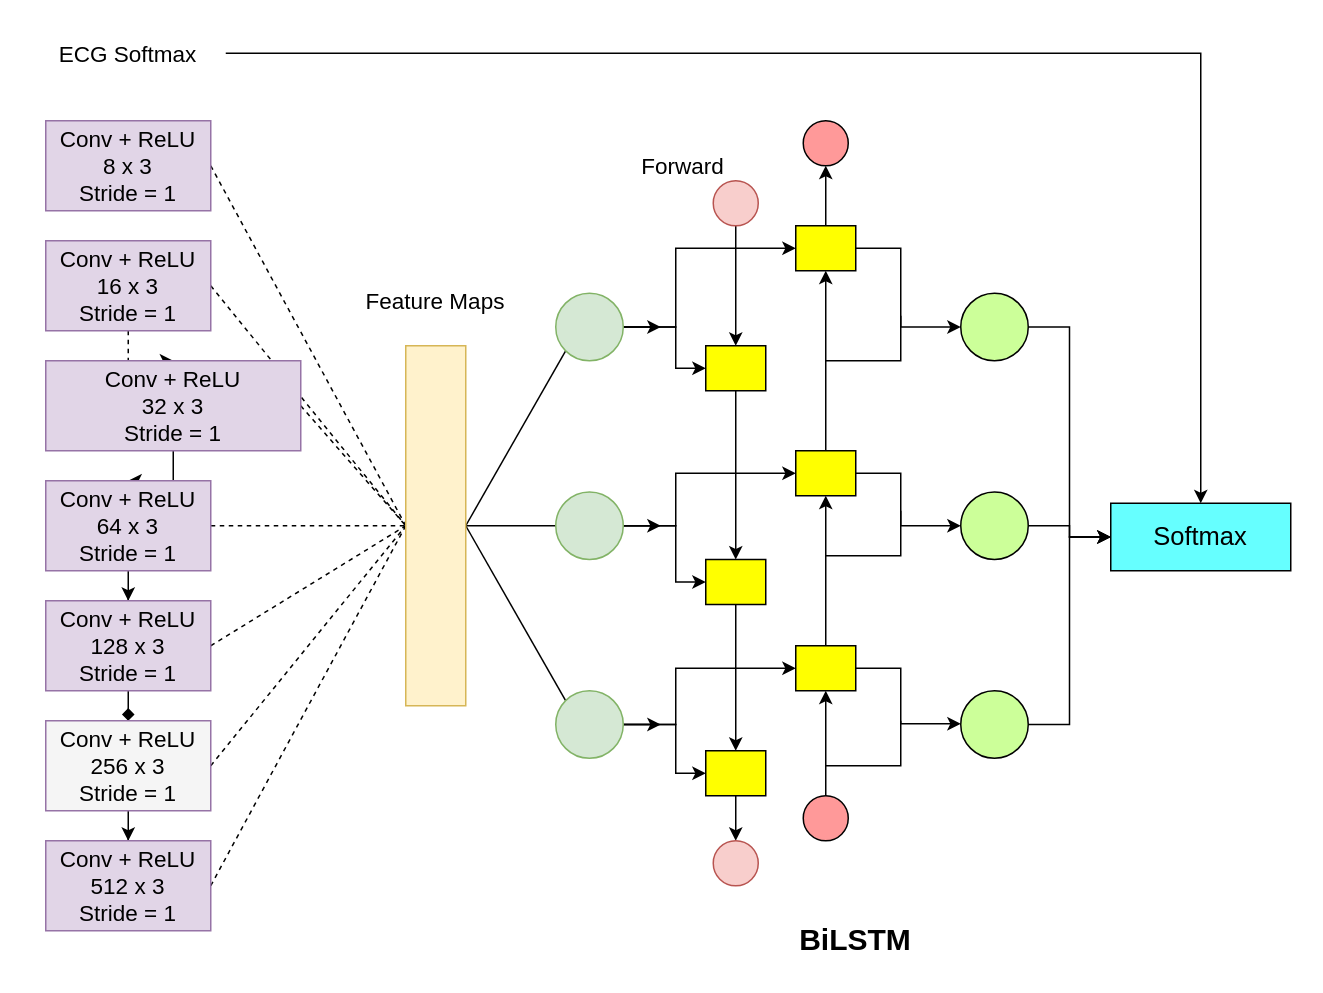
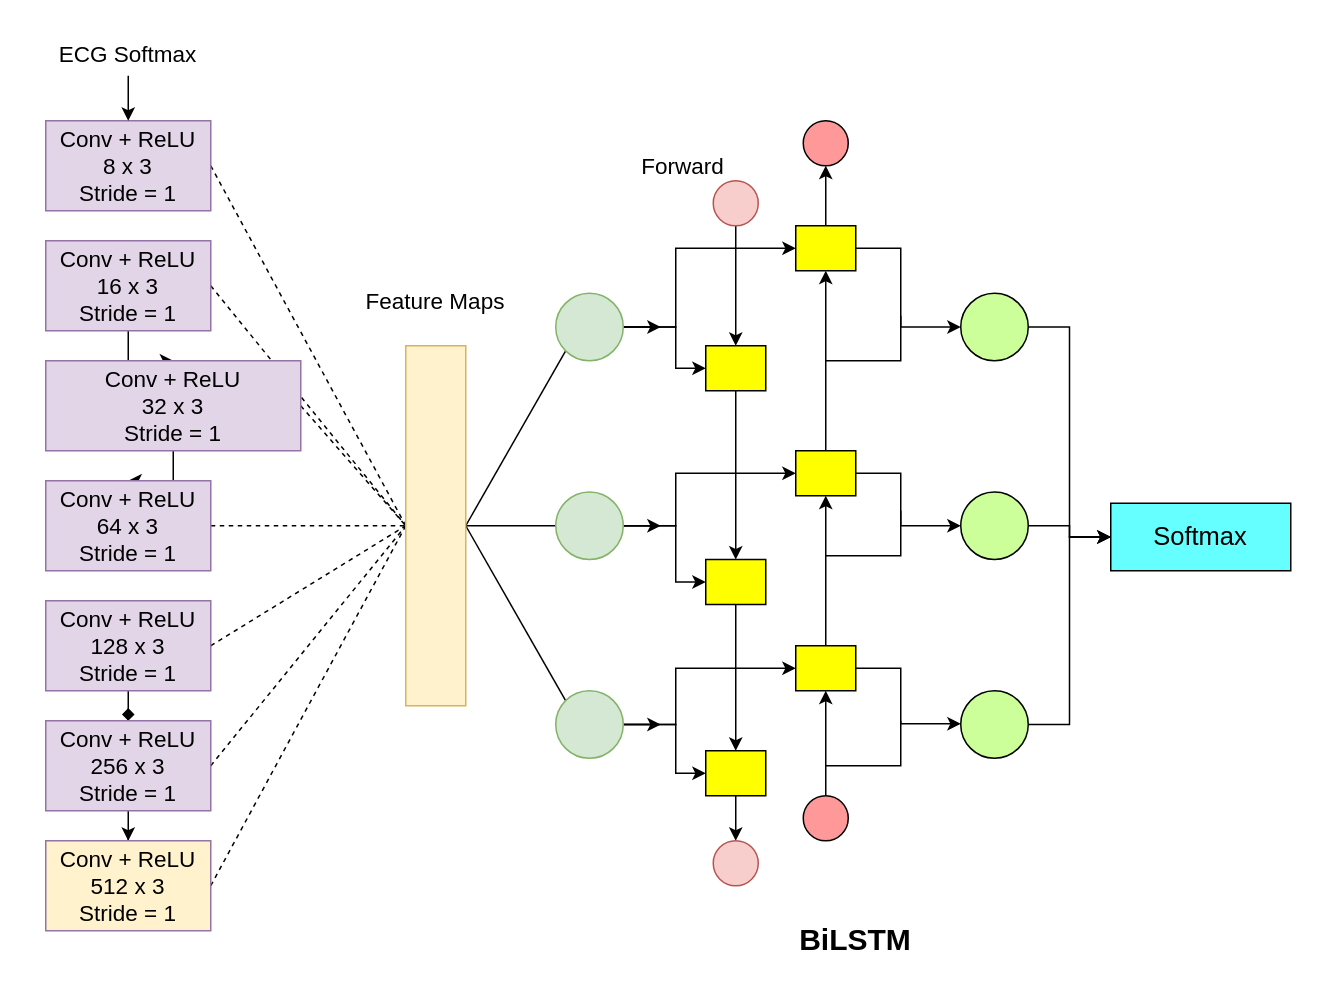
  <mxCell id="0" />
  <mxCell id="1" parent="0" />
  <mxCell id="2" style="rounded=0;orthogonalLoop=1;jettySize=auto;html=1;entryX=0;entryY=0.5;entryDx=0;entryDy=0;exitX=1;exitY=0.5;exitDx=0;exitDy=0;endArrow=none;endFill=0;dashed=1;" edge="1" parent="1" source="3" target="26"><mxGeometry relative="1" as="geometry" /></mxCell>
  <mxCell id="3" value="&lt;font style=&quot;font-size: 15px;&quot;&gt;Conv + ReLU&lt;br&gt;8 x 3&lt;/font&gt;&lt;div&gt;&lt;font style=&quot;font-size: 15px;&quot;&gt;Stride = 1&lt;/font&gt;&lt;/div&gt;" style="rounded=0;whiteSpace=wrap;html=1;fillColor=#e1d5e7;strokeColor=#9673a6;" vertex="1" parent="1"><mxGeometry x="30" y="80" width="110" height="60" as="geometry" /></mxCell>
- <mxCell id="4" style="edgeStyle=orthogonalEdgeStyle;rounded=0;orthogonalLoop=1;jettySize=auto;html=1;entryX=0.5;entryY=0;entryDx=0;entryDy=0;dashed=1;" edge="1" parent="1" source="6" target="9"><mxGeometry relative="1" as="geometry" /></mxCell>
+ <mxCell id="4" style="edgeStyle=orthogonalEdgeStyle;rounded=0;orthogonalLoop=1;jettySize=auto;html=1;entryX=0.5;entryY=0;entryDx=0;entryDy=0;" edge="1" parent="1" source="6" target="9"><mxGeometry relative="1" as="geometry" /></mxCell>
  <mxCell id="5" style="rounded=0;orthogonalLoop=1;jettySize=auto;html=1;entryX=0;entryY=0.5;entryDx=0;entryDy=0;exitX=1;exitY=0.5;exitDx=0;exitDy=0;endArrow=none;endFill=0;dashed=1;" edge="1" parent="1" source="6" target="26"><mxGeometry relative="1" as="geometry" /></mxCell>
  <mxCell id="6" value="&lt;font style=&quot;font-size: 15px;&quot;&gt;Conv + ReLU&lt;br&gt;16 x 3&lt;/font&gt;&lt;div&gt;&lt;font style=&quot;font-size: 15px;&quot;&gt;Stride = 1&lt;/font&gt;&lt;/div&gt;" style="rounded=0;whiteSpace=wrap;html=1;fillColor=#e1d5e7;strokeColor=#9673a6;" vertex="1" parent="1"><mxGeometry x="30" y="160" width="110" height="60" as="geometry" /></mxCell>
  <mxCell id="7" style="edgeStyle=orthogonalEdgeStyle;rounded=0;orthogonalLoop=1;jettySize=auto;html=1;" edge="1" parent="1" source="9" target="12"><mxGeometry relative="1" as="geometry" /></mxCell>
  <mxCell id="8" style="rounded=0;orthogonalLoop=1;jettySize=auto;html=1;entryX=0;entryY=0.5;entryDx=0;entryDy=0;dashed=1;exitX=1;exitY=0.5;exitDx=0;exitDy=0;endArrow=none;endFill=0;" edge="1" parent="1" source="9" target="26"><mxGeometry relative="1" as="geometry" /></mxCell>
  <mxCell id="9" value="&lt;font style=&quot;font-size: 15px;&quot;&gt;Conv + ReLU&lt;br&gt;32&lt;/font&gt;&lt;span style=&quot;font-size: 15px; background-color: transparent; color: light-dark(rgb(0, 0, 0), rgb(255, 255, 255));&quot;&gt;&amp;nbsp;x 3&lt;/span&gt;&lt;div&gt;&lt;div&gt;&lt;font style=&quot;font-size: 15px;&quot;&gt;Stride = 1&lt;/font&gt;&lt;/div&gt;&lt;/div&gt;" style="rounded=0;whiteSpace=wrap;html=1;fillColor=#e1d5e7;strokeColor=#9673a6;" vertex="1" parent="1"><mxGeometry x="30" y="240" width="170" height="60" as="geometry" /></mxCell>
- <mxCell id="10" style="edgeStyle=orthogonalEdgeStyle;rounded=0;orthogonalLoop=1;jettySize=auto;html=1;entryX=0.5;entryY=0;entryDx=0;entryDy=0;" edge="1" parent="1" source="12" target="15"><mxGeometry relative="1" as="geometry" /></mxCell>
  <mxCell id="11" style="rounded=0;orthogonalLoop=1;jettySize=auto;html=1;dashed=1;endArrow=none;endFill=0;" edge="1" parent="1" source="12" target="26"><mxGeometry relative="1" as="geometry" /></mxCell>
  <mxCell id="12" value="&lt;font style=&quot;font-size: 15px;&quot;&gt;Conv + ReLU&lt;br&gt;64 x 3&lt;/font&gt;&lt;div&gt;&lt;font style=&quot;font-size: 15px;&quot;&gt;Stride = 1&lt;/font&gt;&lt;/div&gt;" style="rounded=0;whiteSpace=wrap;html=1;fillColor=#e1d5e7;strokeColor=#9673a6;" vertex="1" parent="1"><mxGeometry x="30" y="320" width="110" height="60" as="geometry" /></mxCell>
  <mxCell id="13" style="edgeStyle=orthogonalEdgeStyle;rounded=0;orthogonalLoop=1;jettySize=auto;html=1;endArrow=diamond;" edge="1" parent="1" source="15" target="18"><mxGeometry relative="1" as="geometry" /></mxCell>
  <mxCell id="14" style="rounded=0;orthogonalLoop=1;jettySize=auto;html=1;dashed=1;endArrow=none;endFill=0;exitX=1;exitY=0.5;exitDx=0;exitDy=0;entryX=0;entryY=0.5;entryDx=0;entryDy=0;" edge="1" parent="1" source="15" target="26"><mxGeometry relative="1" as="geometry" /></mxCell>
  <mxCell id="15" value="&lt;font style=&quot;font-size: 15px;&quot;&gt;Conv + ReLU&lt;br&gt;128 x 3&lt;/font&gt;&lt;div&gt;&lt;font style=&quot;font-size: 15px;&quot;&gt;Stride = 1&lt;/font&gt;&lt;/div&gt;" style="rounded=0;whiteSpace=wrap;html=1;fillColor=#e1d5e7;strokeColor=#9673a6;" vertex="1" parent="1"><mxGeometry x="30" y="400" width="110" height="60" as="geometry" /></mxCell>
  <mxCell id="16" style="edgeStyle=orthogonalEdgeStyle;rounded=0;orthogonalLoop=1;jettySize=auto;html=1;entryX=0.5;entryY=0;entryDx=0;entryDy=0;" edge="1" parent="1" source="18" target="20"><mxGeometry relative="1" as="geometry" /></mxCell>
  <mxCell id="17" style="rounded=0;orthogonalLoop=1;jettySize=auto;html=1;entryX=0;entryY=0.5;entryDx=0;entryDy=0;dashed=1;endArrow=none;endFill=0;exitX=1;exitY=0.5;exitDx=0;exitDy=0;" edge="1" parent="1" source="18" target="26"><mxGeometry relative="1" as="geometry" /></mxCell>
- <mxCell id="18" value="&lt;font style=&quot;font-size: 15px;&quot;&gt;Conv + ReLU&lt;br&gt;256 x 3&lt;/font&gt;&lt;div&gt;&lt;font style=&quot;font-size: 15px;&quot;&gt;Stride = 1&lt;/font&gt;&lt;/div&gt;" style="rounded=0;whiteSpace=wrap;html=1;fillColor=#f5f5f5;strokeColor=#9673a6;" vertex="1" parent="1"><mxGeometry x="30" y="480" width="110" height="60" as="geometry" /></mxCell>
+ <mxCell id="18" value="&lt;font style=&quot;font-size: 15px;&quot;&gt;Conv + ReLU&lt;br&gt;256 x 3&lt;/font&gt;&lt;div&gt;&lt;font style=&quot;font-size: 15px;&quot;&gt;Stride = 1&lt;/font&gt;&lt;/div&gt;" style="rounded=0;whiteSpace=wrap;html=1;fillColor=#e1d5e7;strokeColor=#9673a6;" vertex="1" parent="1"><mxGeometry x="30" y="480" width="110" height="60" as="geometry" /></mxCell>
  <mxCell id="19" style="rounded=0;orthogonalLoop=1;jettySize=auto;html=1;entryX=0;entryY=0.5;entryDx=0;entryDy=0;dashed=1;endArrow=none;endFill=0;exitX=1;exitY=0.5;exitDx=0;exitDy=0;" edge="1" parent="1" source="20" target="26"><mxGeometry relative="1" as="geometry" /></mxCell>
- <mxCell id="20" value="&lt;font style=&quot;font-size: 15px;&quot;&gt;Conv + ReLU&lt;br&gt;512&lt;/font&gt;&lt;span style=&quot;font-size: 15px; background-color: transparent; color: light-dark(rgb(0, 0, 0), rgb(255, 255, 255));&quot;&gt;&amp;nbsp;x 3&lt;/span&gt;&lt;div&gt;&lt;div&gt;&lt;font style=&quot;font-size: 15px;&quot;&gt;Stride = 1&lt;/font&gt;&lt;/div&gt;&lt;/div&gt;" style="rounded=0;whiteSpace=wrap;html=1;fillColor=#e1d5e7;strokeColor=#9673a6;" vertex="1" parent="1"><mxGeometry x="30" y="560" width="110" height="60" as="geometry" /></mxCell>
- <mxCell id="21" style="edgeStyle=orthogonalEdgeStyle;rounded=0;orthogonalLoop=1;jettySize=auto;html=1;" edge="1" parent="1" source="22" target="69"><mxGeometry relative="1" as="geometry" /></mxCell>
+ <mxCell id="20" value="&lt;font style=&quot;font-size: 15px;&quot;&gt;Conv + ReLU&lt;br&gt;512&lt;/font&gt;&lt;span style=&quot;font-size: 15px; background-color: transparent; color: light-dark(rgb(0, 0, 0), rgb(255, 255, 255));&quot;&gt;&amp;nbsp;x 3&lt;/span&gt;&lt;div&gt;&lt;div&gt;&lt;font style=&quot;font-size: 15px;&quot;&gt;Stride = 1&lt;/font&gt;&lt;/div&gt;&lt;/div&gt;" style="rounded=0;whiteSpace=wrap;html=1;fillColor=#fff2cc;strokeColor=#9673a6;" vertex="1" parent="1"><mxGeometry x="30" y="560" width="110" height="60" as="geometry" /></mxCell>
+ <mxCell id="21" style="edgeStyle=orthogonalEdgeStyle;rounded=0;orthogonalLoop=1;jettySize=auto;html=1;entryX=0.5;entryY=0;entryDx=0;entryDy=0;" edge="1" parent="1" source="22" target="3"><mxGeometry relative="1" as="geometry" /></mxCell>
  <mxCell id="22" value="&lt;font style=&quot;font-size: 15px;&quot;&gt;ECG Softmax&lt;/font&gt;" style="text;html=1;align=center;verticalAlign=middle;whiteSpace=wrap;rounded=0;" vertex="1" parent="1"><mxGeometry x="20" y="20" width="130" height="30" as="geometry" /></mxCell>
  <mxCell id="23" style="rounded=0;orthogonalLoop=1;jettySize=auto;html=1;entryX=0;entryY=1;entryDx=0;entryDy=0;exitX=1;exitY=0.5;exitDx=0;exitDy=0;endArrow=none;endFill=0;" edge="1" parent="1" source="26" target="38"><mxGeometry relative="1" as="geometry" /></mxCell>
  <mxCell id="24" style="edgeStyle=orthogonalEdgeStyle;rounded=0;orthogonalLoop=1;jettySize=auto;html=1;entryX=0;entryY=0.5;entryDx=0;entryDy=0;endArrow=none;endFill=0;" edge="1" parent="1" source="26" target="30"><mxGeometry relative="1" as="geometry" /></mxCell>
  <mxCell id="25" style="rounded=0;orthogonalLoop=1;jettySize=auto;html=1;exitX=1;exitY=0.5;exitDx=0;exitDy=0;entryX=0;entryY=0;entryDx=0;entryDy=0;endArrow=none;endFill=0;" edge="1" parent="1" source="26" target="34"><mxGeometry relative="1" as="geometry" /></mxCell>
  <mxCell id="26" value="" style="rounded=0;whiteSpace=wrap;html=1;fillColor=#fff2cc;strokeColor=#d6b656;" vertex="1" parent="1"><mxGeometry x="270" y="230" width="40" height="240" as="geometry" /></mxCell>
  <mxCell id="27" style="edgeStyle=orthogonalEdgeStyle;rounded=0;orthogonalLoop=1;jettySize=auto;html=1;entryX=0;entryY=0.5;entryDx=0;entryDy=0;" edge="1" parent="1" source="30" target="48"><mxGeometry relative="1" as="geometry"><Array as="points"><mxPoint x="450" y="350" /><mxPoint x="450" y="315" /></Array></mxGeometry></mxCell>
  <mxCell id="28" style="edgeStyle=orthogonalEdgeStyle;rounded=0;orthogonalLoop=1;jettySize=auto;html=1;entryX=0;entryY=0.5;entryDx=0;entryDy=0;" edge="1" parent="1" source="30" target="45"><mxGeometry relative="1" as="geometry"><Array as="points"><mxPoint x="450" y="350" /><mxPoint x="450" y="388" /></Array></mxGeometry></mxCell>
  <mxCell id="29" style="edgeStyle=orthogonalEdgeStyle;rounded=0;orthogonalLoop=1;jettySize=auto;html=1;" edge="1" parent="1" source="30"><mxGeometry relative="1" as="geometry"><mxPoint x="440" y="350" as="targetPoint" /></mxGeometry></mxCell>
  <mxCell id="30" value="" style="ellipse;whiteSpace=wrap;html=1;aspect=fixed;fillColor=#d5e8d4;strokeColor=#82b366;" vertex="1" parent="1"><mxGeometry x="370" y="327.5" width="45" height="45" as="geometry" /></mxCell>
  <mxCell id="31" style="edgeStyle=orthogonalEdgeStyle;rounded=0;orthogonalLoop=1;jettySize=auto;html=1;entryX=0;entryY=0.5;entryDx=0;entryDy=0;" edge="1" parent="1" source="34" target="43"><mxGeometry relative="1" as="geometry"><Array as="points"><mxPoint x="450" y="483" /><mxPoint x="450" y="445" /></Array></mxGeometry></mxCell>
  <mxCell id="32" style="edgeStyle=orthogonalEdgeStyle;rounded=0;orthogonalLoop=1;jettySize=auto;html=1;entryX=0;entryY=0.5;entryDx=0;entryDy=0;" edge="1" parent="1" source="34" target="40"><mxGeometry relative="1" as="geometry"><Array as="points"><mxPoint x="450" y="483" /><mxPoint x="450" y="515" /></Array></mxGeometry></mxCell>
  <mxCell id="33" style="edgeStyle=orthogonalEdgeStyle;rounded=0;orthogonalLoop=1;jettySize=auto;html=1;" edge="1" parent="1" source="34"><mxGeometry relative="1" as="geometry"><mxPoint x="440" y="482.5" as="targetPoint" /></mxGeometry></mxCell>
  <mxCell id="34" value="" style="ellipse;whiteSpace=wrap;html=1;aspect=fixed;fillColor=#d5e8d4;strokeColor=#82b366;" vertex="1" parent="1"><mxGeometry x="370" y="460" width="45" height="45" as="geometry" /></mxCell>
  <mxCell id="35" style="edgeStyle=orthogonalEdgeStyle;rounded=0;orthogonalLoop=1;jettySize=auto;html=1;entryX=0;entryY=0.5;entryDx=0;entryDy=0;" edge="1" parent="1" source="38" target="53"><mxGeometry relative="1" as="geometry"><Array as="points"><mxPoint x="450" y="218" /><mxPoint x="450" y="165" /></Array></mxGeometry></mxCell>
  <mxCell id="36" style="edgeStyle=orthogonalEdgeStyle;rounded=0;orthogonalLoop=1;jettySize=auto;html=1;" edge="1" parent="1" source="38" target="50"><mxGeometry relative="1" as="geometry"><Array as="points"><mxPoint x="450" y="218" /><mxPoint x="450" y="245" /></Array></mxGeometry></mxCell>
  <mxCell id="37" style="edgeStyle=orthogonalEdgeStyle;rounded=0;orthogonalLoop=1;jettySize=auto;html=1;" edge="1" parent="1" source="38"><mxGeometry relative="1" as="geometry"><mxPoint x="440" y="217.5" as="targetPoint" /></mxGeometry></mxCell>
  <mxCell id="38" value="" style="ellipse;whiteSpace=wrap;html=1;aspect=fixed;fillColor=#d5e8d4;strokeColor=#82b366;" vertex="1" parent="1"><mxGeometry x="370" y="195" width="45" height="45" as="geometry" /></mxCell>
  <mxCell id="39" style="edgeStyle=orthogonalEdgeStyle;rounded=0;orthogonalLoop=1;jettySize=auto;html=1;" edge="1" parent="1" source="40" target="63"><mxGeometry relative="1" as="geometry" /></mxCell>
  <mxCell id="40" value="" style="rounded=0;whiteSpace=wrap;html=1;fillColor=#FFFF00;" vertex="1" parent="1"><mxGeometry x="470" y="500" width="40" height="30" as="geometry" /></mxCell>
  <mxCell id="41" style="edgeStyle=orthogonalEdgeStyle;rounded=0;orthogonalLoop=1;jettySize=auto;html=1;" edge="1" parent="1" source="43" target="48"><mxGeometry relative="1" as="geometry" /></mxCell>
  <mxCell id="42" style="edgeStyle=orthogonalEdgeStyle;rounded=0;orthogonalLoop=1;jettySize=auto;html=1;" edge="1" parent="1" source="43" target="57"><mxGeometry relative="1" as="geometry"><Array as="points"><mxPoint x="600" y="445" /><mxPoint x="600" y="482" /></Array></mxGeometry></mxCell>
  <mxCell id="43" value="" style="rounded=0;whiteSpace=wrap;html=1;fillColor=#FFFF00;" vertex="1" parent="1"><mxGeometry x="530" y="430" width="40" height="30" as="geometry" /></mxCell>
  <mxCell id="44" style="edgeStyle=orthogonalEdgeStyle;rounded=0;orthogonalLoop=1;jettySize=auto;html=1;entryX=0.5;entryY=0;entryDx=0;entryDy=0;" edge="1" parent="1" source="45" target="40"><mxGeometry relative="1" as="geometry" /></mxCell>
  <mxCell id="45" value="" style="rounded=0;whiteSpace=wrap;html=1;fillColor=#FFFF00;" vertex="1" parent="1"><mxGeometry x="470" y="372.5" width="40" height="30" as="geometry" /></mxCell>
  <mxCell id="46" style="edgeStyle=orthogonalEdgeStyle;rounded=0;orthogonalLoop=1;jettySize=auto;html=1;entryX=0.5;entryY=1;entryDx=0;entryDy=0;" edge="1" parent="1" source="48" target="53"><mxGeometry relative="1" as="geometry" /></mxCell>
  <mxCell id="47" style="edgeStyle=orthogonalEdgeStyle;rounded=0;orthogonalLoop=1;jettySize=auto;html=1;" edge="1" parent="1" source="48" target="55"><mxGeometry relative="1" as="geometry"><Array as="points"><mxPoint x="600" y="315" /><mxPoint x="600" y="350" /></Array></mxGeometry></mxCell>
  <mxCell id="48" value="" style="rounded=0;whiteSpace=wrap;html=1;fillColor=#FFFF00;" vertex="1" parent="1"><mxGeometry x="530" y="300" width="40" height="30" as="geometry" /></mxCell>
  <mxCell id="49" style="edgeStyle=orthogonalEdgeStyle;rounded=0;orthogonalLoop=1;jettySize=auto;html=1;" edge="1" parent="1" source="50" target="45"><mxGeometry relative="1" as="geometry" /></mxCell>
  <mxCell id="50" value="" style="rounded=0;whiteSpace=wrap;html=1;fillColor=#FFFF00;" vertex="1" parent="1"><mxGeometry x="470" y="230" width="40" height="30" as="geometry" /></mxCell>
  <mxCell id="51" style="edgeStyle=orthogonalEdgeStyle;rounded=0;orthogonalLoop=1;jettySize=auto;html=1;" edge="1" parent="1" source="53" target="62"><mxGeometry relative="1" as="geometry" /></mxCell>
  <mxCell id="52" style="edgeStyle=orthogonalEdgeStyle;rounded=0;orthogonalLoop=1;jettySize=auto;html=1;entryX=0;entryY=0.5;entryDx=0;entryDy=0;" edge="1" parent="1" source="53" target="59"><mxGeometry relative="1" as="geometry"><Array as="points"><mxPoint x="600" y="165" /><mxPoint x="600" y="218" /></Array></mxGeometry></mxCell>
  <mxCell id="53" value="" style="rounded=0;whiteSpace=wrap;html=1;fillColor=#FFFF00;" vertex="1" parent="1"><mxGeometry x="530" y="150" width="40" height="30" as="geometry" /></mxCell>
  <mxCell id="54" style="edgeStyle=orthogonalEdgeStyle;rounded=0;orthogonalLoop=1;jettySize=auto;html=1;entryX=0;entryY=0.5;entryDx=0;entryDy=0;" edge="1" parent="1" source="55" target="69"><mxGeometry relative="1" as="geometry" /></mxCell>
  <mxCell id="55" value="" style="ellipse;whiteSpace=wrap;html=1;aspect=fixed;fillColor=#CCFF99;" vertex="1" parent="1"><mxGeometry x="640" y="327.5" width="45" height="45" as="geometry" /></mxCell>
  <mxCell id="56" style="edgeStyle=orthogonalEdgeStyle;rounded=0;orthogonalLoop=1;jettySize=auto;html=1;entryX=0;entryY=0.5;entryDx=0;entryDy=0;" edge="1" parent="1" source="57" target="69"><mxGeometry relative="1" as="geometry" /></mxCell>
  <mxCell id="57" value="" style="ellipse;whiteSpace=wrap;html=1;aspect=fixed;fillColor=#CCFF99;" vertex="1" parent="1"><mxGeometry x="640" y="460" width="45" height="45" as="geometry" /></mxCell>
  <mxCell id="58" style="edgeStyle=orthogonalEdgeStyle;rounded=0;orthogonalLoop=1;jettySize=auto;html=1;entryX=0;entryY=0.5;entryDx=0;entryDy=0;" edge="1" parent="1" source="59" target="69"><mxGeometry relative="1" as="geometry" /></mxCell>
  <mxCell id="59" value="" style="ellipse;whiteSpace=wrap;html=1;aspect=fixed;fillColor=#CCFF99;" vertex="1" parent="1"><mxGeometry x="640" y="195" width="45" height="45" as="geometry" /></mxCell>
  <mxCell id="60" style="edgeStyle=orthogonalEdgeStyle;rounded=0;orthogonalLoop=1;jettySize=auto;html=1;entryX=0.5;entryY=0;entryDx=0;entryDy=0;" edge="1" parent="1" source="61" target="50"><mxGeometry relative="1" as="geometry" /></mxCell>
  <mxCell id="61" value="" style="ellipse;whiteSpace=wrap;html=1;aspect=fixed;fillColor=#f8cecc;strokeColor=#b85450;" vertex="1" parent="1"><mxGeometry x="475" y="120" width="30" height="30" as="geometry" /></mxCell>
  <mxCell id="62" value="" style="ellipse;whiteSpace=wrap;html=1;aspect=fixed;fillColor=#FF9999;" vertex="1" parent="1"><mxGeometry x="535" y="80" width="30" height="30" as="geometry" /></mxCell>
  <mxCell id="63" value="" style="ellipse;whiteSpace=wrap;html=1;aspect=fixed;fillColor=#f8cecc;strokeColor=#b85450;" vertex="1" parent="1"><mxGeometry x="475" y="560" width="30" height="30" as="geometry" /></mxCell>
  <mxCell id="64" style="edgeStyle=orthogonalEdgeStyle;rounded=0;orthogonalLoop=1;jettySize=auto;html=1;entryX=0.5;entryY=1;entryDx=0;entryDy=0;" edge="1" parent="1" source="65" target="43"><mxGeometry relative="1" as="geometry" /></mxCell>
  <mxCell id="65" value="" style="ellipse;whiteSpace=wrap;html=1;aspect=fixed;fillColor=#FF9999;" vertex="1" parent="1"><mxGeometry x="535" y="530" width="30" height="30" as="geometry" /></mxCell>
  <mxCell id="66" value="" style="endArrow=none;html=1;rounded=0;" edge="1" parent="1"><mxGeometry width="50" height="50" relative="1" as="geometry"><mxPoint x="600" y="480" as="sourcePoint" /><mxPoint x="550" y="510" as="targetPoint" /><Array as="points"><mxPoint x="600" y="510" /><mxPoint x="580" y="510" /></Array></mxGeometry></mxCell>
  <mxCell id="67" value="" style="endArrow=none;html=1;rounded=0;" edge="1" parent="1"><mxGeometry width="50" height="50" relative="1" as="geometry"><mxPoint x="600" y="340" as="sourcePoint" /><mxPoint x="550" y="370" as="targetPoint" /><Array as="points"><mxPoint x="600" y="370" /></Array></mxGeometry></mxCell>
  <mxCell id="68" value="" style="endArrow=none;html=1;rounded=0;" edge="1" parent="1"><mxGeometry width="50" height="50" relative="1" as="geometry"><mxPoint x="600" y="210" as="sourcePoint" /><mxPoint x="550" y="240" as="targetPoint" /><Array as="points"><mxPoint x="600" y="240" /></Array></mxGeometry></mxCell>
  <mxCell id="69" value="&lt;font style=&quot;font-size: 17px;&quot;&gt;Softmax&lt;/font&gt;" style="rounded=0;whiteSpace=wrap;html=1;fillColor=#66FFFF;" vertex="1" parent="1"><mxGeometry x="740" y="335" width="120" height="45" as="geometry" /></mxCell>
  <mxCell id="70" value="&lt;font style=&quot;font-size: 15px;&quot;&gt;Feature Maps&lt;/font&gt;" style="text;html=1;align=center;verticalAlign=middle;whiteSpace=wrap;rounded=0;" vertex="1" parent="1"><mxGeometry x="235" y="185" width="110" height="30" as="geometry" /></mxCell>
  <mxCell id="71" value="&lt;span style=&quot;font-size: 15px;&quot;&gt;Forward&lt;/span&gt;" style="text;html=1;align=center;verticalAlign=middle;whiteSpace=wrap;rounded=0;" vertex="1" parent="1"><mxGeometry x="400" y="95" width="110" height="30" as="geometry" /></mxCell>
  <mxCell id="72" value="&lt;b style=&quot;&quot;&gt;&lt;font style=&quot;font-size: 20px;&quot;&gt;BiLSTM&lt;/font&gt;&lt;/b&gt;" style="text;html=1;align=center;verticalAlign=middle;whiteSpace=wrap;rounded=0;" vertex="1" parent="1"><mxGeometry x="515" y="610" width="110" height="30" as="geometry" /></mxCell>
